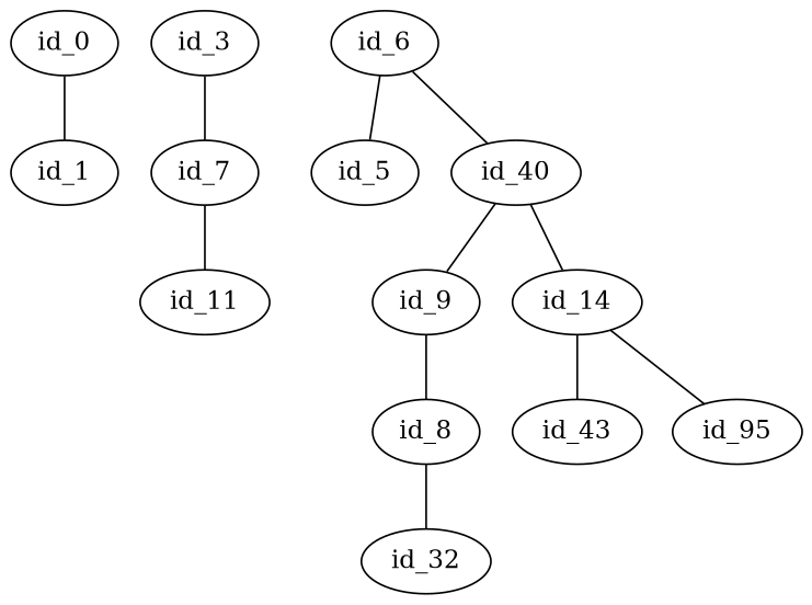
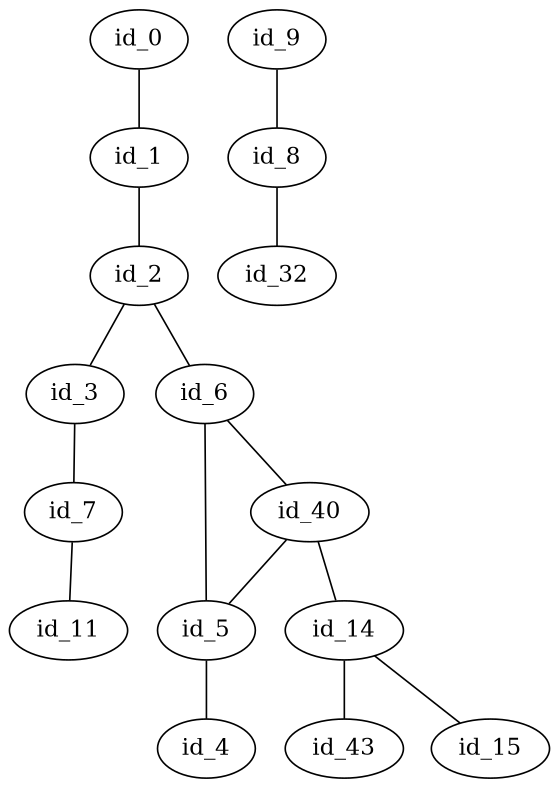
  graph {
    id_0
    id_1
+   id_2
    id_3
    id_6
    id_7
    id_5
    n8 [label=id_40]
    id_11
+   id_4
    id_9
    id_14
    n13 [label=id_32]
    id_8
    n15 [label=id_43]
-   id_15 [label=id_95]
+   id_15
    id_0 -- id_1
+   id_1 -- id_2
+   id_2 -- id_3
+   id_2 -- id_6
    id_3 -- id_7
    id_6 -- id_5
    id_6 -- n8
    id_7 -- id_11
-   n8 -- id_9
+   id_5 -- id_4
+   n8 -- id_5
    n8 -- id_14
    id_9 -- id_8
    id_14 -- n15
    id_14 -- id_15
    id_8 -- n13
  }
